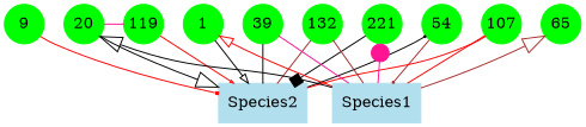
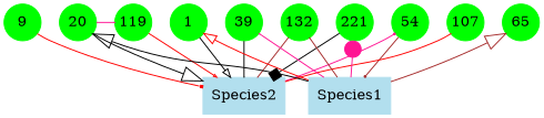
  digraph {
    node [color=green fixedsize=true shape=circle style=filled]
    edge [arrowhead=onormal arrowsize=2.0 color=black]
    1 [height=0.5 url="https://modelseed.org/biochem/compounds/cpd00001_e0"]
    9 [height=0.5 url="https://modelseed.org/biochem/compounds/cpd00009_e0"]
    20 [height=0.5 url="https://modelseed.org/biochem/compounds/cpd00020_e0"]
    39 [height=0.5 url="https://modelseed.org/biochem/compounds/cpd00039_e0"]
    54 [height=0.5 url="https://modelseed.org/biochem/compounds/cpd00054_e0"]
    65 [height=0.5 url="https://modelseed.org/biochem/compounds/cpd00065_e0"]
    107 [height=0.5 url="https://modelseed.org/biochem/compounds/cpd00107_e0"]
    119 [height=0.5 url="https://modelseed.org/biochem/compounds/cpd00119_e0"]
    132 [height=0.5 url="https://modelseed.org/biochem/compounds/cpd00132_e0"]
    221 [height=0.5 url="https://modelseed.org/biochem/compounds/cpd00221_e0"]
    n11 [color=lightblue2 label=Species2 shape=rectangle fixedsize=""]
    n12 [color=lightblue2 label=Species1 shape=rectangle fixedsize=""]
    subgraph sub_1 {
      rank=same
      1
      9
      20
      39
      54
      65
      107
      119
      132
      221
    }
    subgraph sub_2 {
      rank=same
    }
    1 -> n11 [arrowsize=0.8452873370022036]
    9 -> n11 [arrowhead=box arrowsize=0.28919656831303864 color=red]
    20 -> 119 [arrowsize=0.02396343008095058 color=deeppink]
    20 -> n11
    39 -> n11 [arrowhead=dot arrowsize=0.057981577560309125]
    54 -> n12 [arrowhead=dot arrowsize=0.24290439730154842 color=brown]
-   107 -> n12 [arrowhead=dot arrowsize=0.022462660715103618 color=red]
    119 -> n11 [arrowsize=0.3206869747668711 color=red]
    132 -> n11 [arrowhead=dot arrowsize=0.040794833223964475 color=brown]
    221 -> n11 [arrowhead=box arrowsize=1.1231001915536316]
-   n11 -> 54 [arrowhead=dot arrowsize=0.24290439730154842]
+   n11 -> 54 [arrowhead=dot arrowsize=0.24290439730154842 color=deeppink]
    n11 -> 107 [arrowhead=box arrowsize=0.022462660715103618 color=red]
    n12 -> 1 [arrowsize=1.2475320528119804 color=red]
    n12 -> 20
    n12 -> 39 [arrowsize=0.05394038391384196 color=deeppink]
    n12 -> 65 [arrowsize=1.9971659108407 color=brown]
    n12 -> 132 [arrowhead=box arrowsize=0.04079483322396353 color=brown]
    n12 -> 221 [arrowhead=dot color=deeppink]
  }
